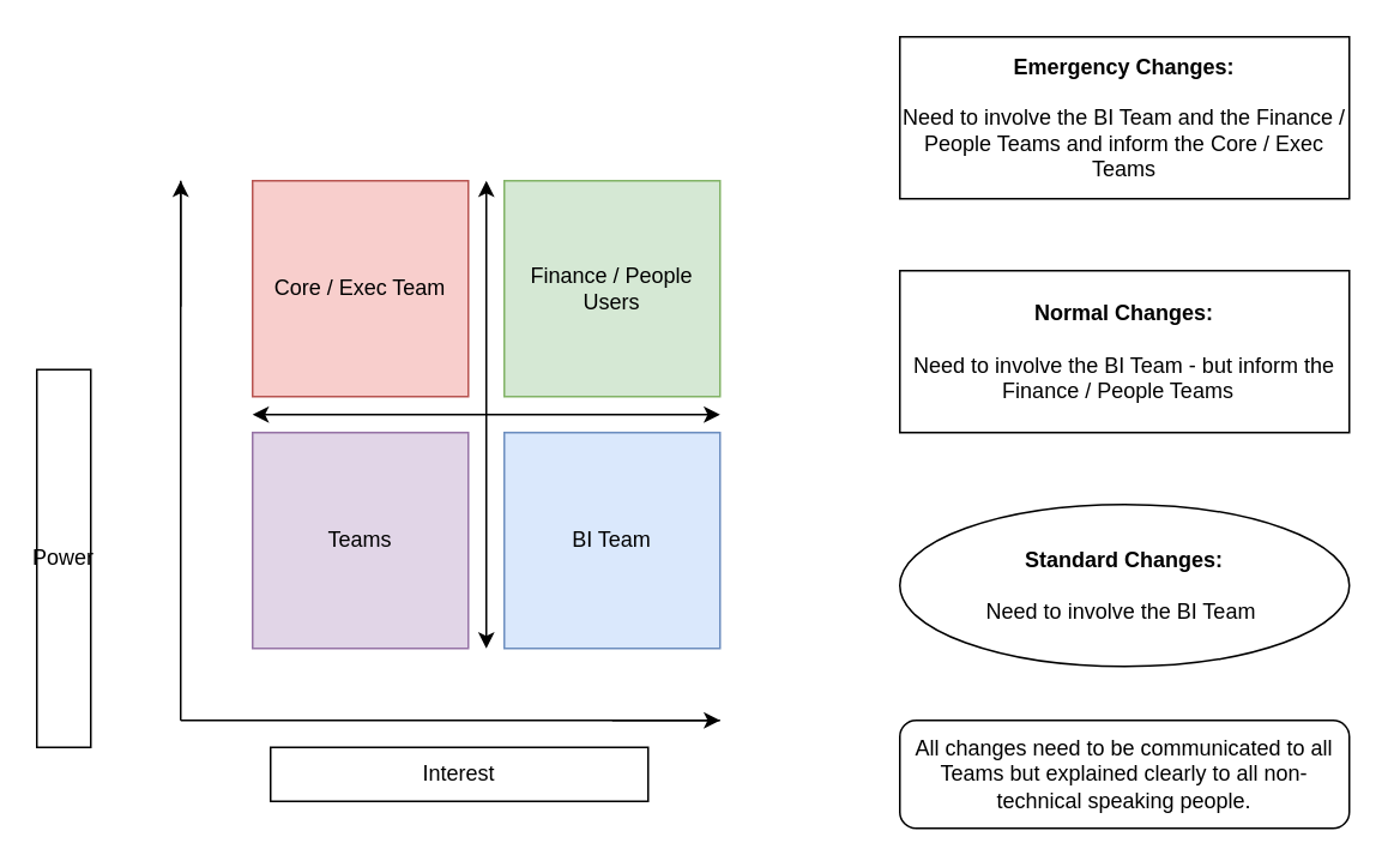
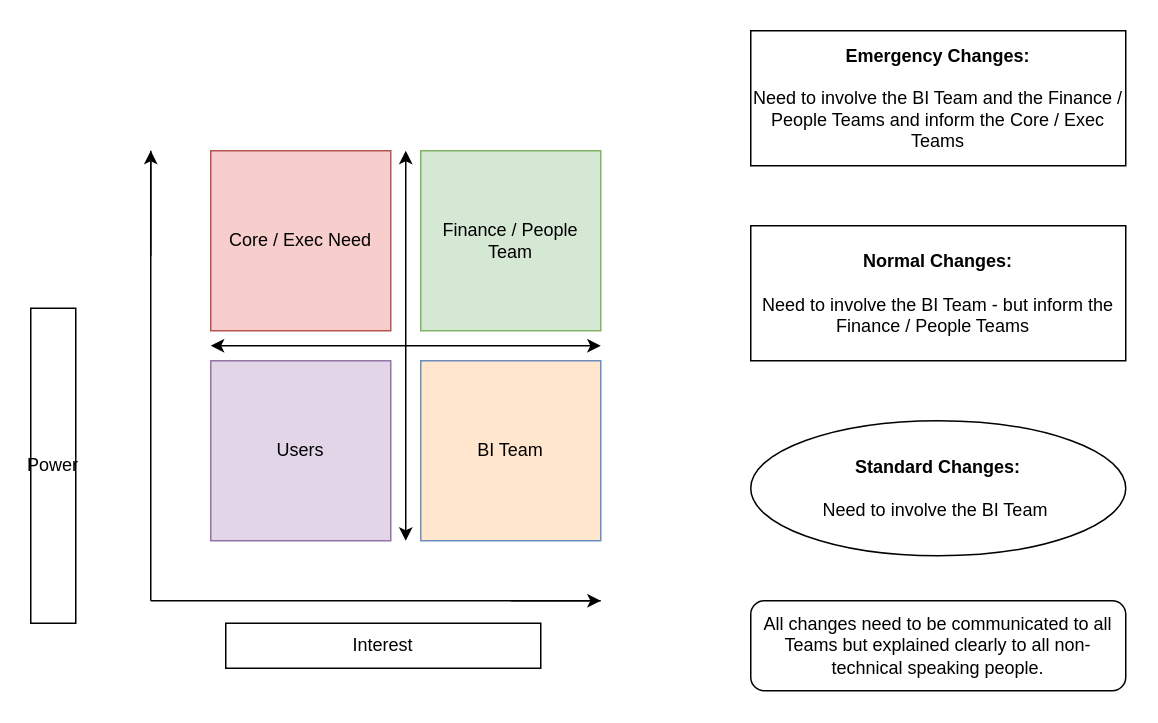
  <mxCell id="0" />
  <mxCell id="1" parent="0" />
- <mxCell id="2" value="Core / Exec Team" style="whiteSpace=wrap;html=1;aspect=fixed;fillColor=#f8cecc;strokeColor=#b85450;" parent="1" vertex="1"><mxGeometry x="140" y="100" width="120" height="120" as="geometry" /></mxCell>
- <mxCell id="3" value="Finance / People Users" style="whiteSpace=wrap;html=1;aspect=fixed;fillColor=#d5e8d4;strokeColor=#82b366;" parent="1" vertex="1"><mxGeometry x="280" y="100" width="120" height="120" as="geometry" /></mxCell>
- <mxCell id="4" value="Teams" style="whiteSpace=wrap;html=1;aspect=fixed;fillColor=#e1d5e7;strokeColor=#9673a6;" parent="1" vertex="1"><mxGeometry x="140" y="240" width="120" height="120" as="geometry" /></mxCell>
- <mxCell id="5" value="BI Team" style="whiteSpace=wrap;html=1;aspect=fixed;fillColor=#dae8fc;strokeColor=#6c8ebf;" parent="1" vertex="1"><mxGeometry x="280" y="240" width="120" height="120" as="geometry" /></mxCell>
+ <mxCell id="2" value="Core / Exec Need" style="whiteSpace=wrap;html=1;aspect=fixed;fillColor=#f8cecc;strokeColor=#b85450;" parent="1" vertex="1"><mxGeometry x="140" y="100" width="120" height="120" as="geometry" /></mxCell>
+ <mxCell id="3" value="Finance / People Team" style="whiteSpace=wrap;html=1;aspect=fixed;fillColor=#d5e8d4;strokeColor=#82b366;" parent="1" vertex="1"><mxGeometry x="280" y="100" width="120" height="120" as="geometry" /></mxCell>
+ <mxCell id="4" value="Users" style="whiteSpace=wrap;html=1;aspect=fixed;fillColor=#e1d5e7;strokeColor=#9673a6;" parent="1" vertex="1"><mxGeometry x="140" y="240" width="120" height="120" as="geometry" /></mxCell>
+ <mxCell id="5" value="BI Team" style="whiteSpace=wrap;html=1;aspect=fixed;fillColor=#ffe6cc;strokeColor=#6c8ebf;" parent="1" vertex="1"><mxGeometry x="280" y="240" width="120" height="120" as="geometry" /></mxCell>
  <mxCell id="6" value="" style="endArrow=none;html=1;rounded=0;" parent="1" edge="1"><mxGeometry width="50" height="50" relative="1" as="geometry"><mxPoint x="100" y="400" as="sourcePoint" /><mxPoint x="400" y="400" as="targetPoint" /></mxGeometry></mxCell>
  <mxCell id="7" value="" style="endArrow=none;html=1;rounded=0;" parent="1" edge="1"><mxGeometry width="50" height="50" relative="1" as="geometry"><mxPoint x="100" y="100" as="sourcePoint" /><mxPoint x="100" y="400" as="targetPoint" /></mxGeometry></mxCell>
  <mxCell id="8" value="" style="endArrow=classic;startArrow=classic;html=1;rounded=0;" parent="1" edge="1"><mxGeometry width="50" height="50" relative="1" as="geometry"><mxPoint x="270" y="360" as="sourcePoint" /><mxPoint x="270" y="100" as="targetPoint" /><Array as="points"><mxPoint x="270" y="330" /></Array></mxGeometry></mxCell>
  <mxCell id="9" value="" style="endArrow=classic;startArrow=classic;html=1;rounded=0;" parent="1" edge="1"><mxGeometry width="50" height="50" relative="1" as="geometry"><mxPoint x="400" y="230" as="sourcePoint" /><mxPoint x="140" y="230" as="targetPoint" /><Array as="points"><mxPoint x="140" y="230" /></Array></mxGeometry></mxCell>
  <mxCell id="10" value="" style="endArrow=classic;html=1;rounded=0;" parent="1" edge="1"><mxGeometry width="50" height="50" relative="1" as="geometry"><mxPoint x="340" y="400" as="sourcePoint" /><mxPoint x="400" y="400" as="targetPoint" /></mxGeometry></mxCell>
  <mxCell id="11" value="" style="endArrow=classic;html=1;rounded=0;" parent="1" edge="1"><mxGeometry width="50" height="50" relative="1" as="geometry"><mxPoint x="100" y="170" as="sourcePoint" /><mxPoint x="100" y="100" as="targetPoint" /></mxGeometry></mxCell>
  <mxCell id="12" value="Interest" style="rounded=0;whiteSpace=wrap;html=1;" parent="1" vertex="1"><mxGeometry x="150" y="415" width="210" height="30" as="geometry" /></mxCell>
  <mxCell id="13" value="Power" style="rounded=0;whiteSpace=wrap;html=1;direction=south;" parent="1" vertex="1"><mxGeometry x="20" y="205" width="30" height="210" as="geometry" /></mxCell>
  <mxCell id="14" value="&lt;b&gt;Emergency Changes:&lt;/b&gt;&lt;div&gt;&lt;br&gt;&lt;/div&gt;&lt;div&gt;Need to involve the BI Team and the Finance / People Teams and inform the Core / Exec Teams&lt;/div&gt;" style="rounded=0;whiteSpace=wrap;html=1;" vertex="1" parent="1"><mxGeometry x="500" y="20" width="250" height="90" as="geometry" /></mxCell>
  <mxCell id="15" value="&lt;b&gt;Normal Changes:&lt;/b&gt;&lt;div&gt;&lt;br&gt;&lt;/div&gt;&lt;div&gt;Need to involve the BI Team - but inform the Finance / People Teams&amp;nbsp;&amp;nbsp;&lt;/div&gt;" style="rounded=0;whiteSpace=wrap;html=1;" vertex="1" parent="1"><mxGeometry x="500" y="150" width="250" height="90" as="geometry" /></mxCell>
  <mxCell id="16" value="&lt;b&gt;Standard Changes:&lt;/b&gt;&lt;div&gt;&lt;br&gt;&lt;/div&gt;&lt;div&gt;Need to involve the BI Team&amp;nbsp;&lt;/div&gt;" style="ellipse;whiteSpace=wrap;html=1;" vertex="1" parent="1"><mxGeometry x="500" y="280" width="250" height="90" as="geometry" /></mxCell>
  <mxCell id="17" value="All changes need to be communicated to all Teams but explained clearly to all non-technical speaking people." style="rounded=1;whiteSpace=wrap;html=1;" vertex="1" parent="1"><mxGeometry x="500" y="400" width="250" height="60" as="geometry" /></mxCell>
